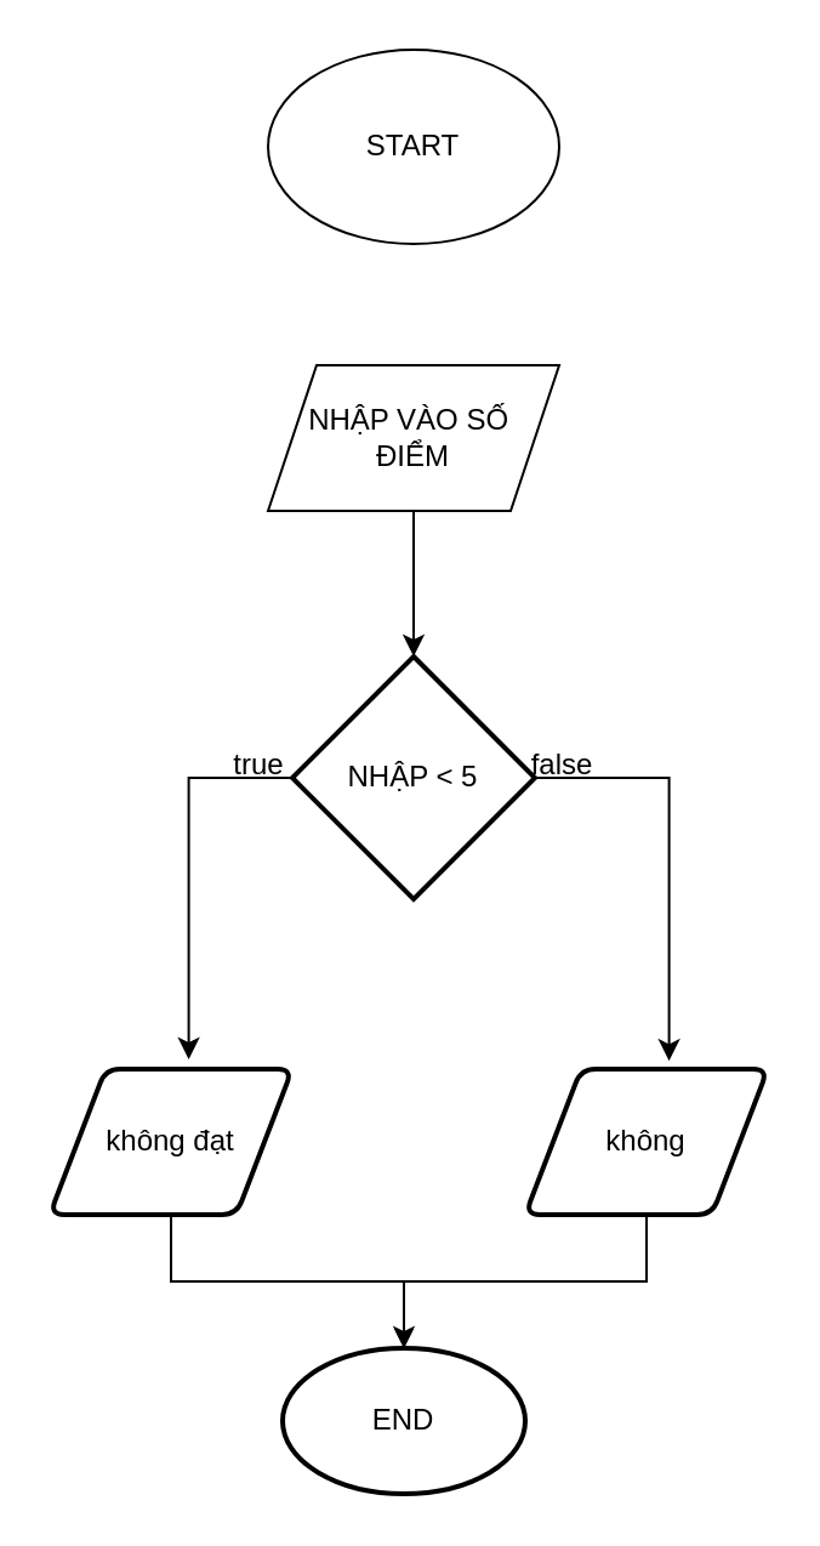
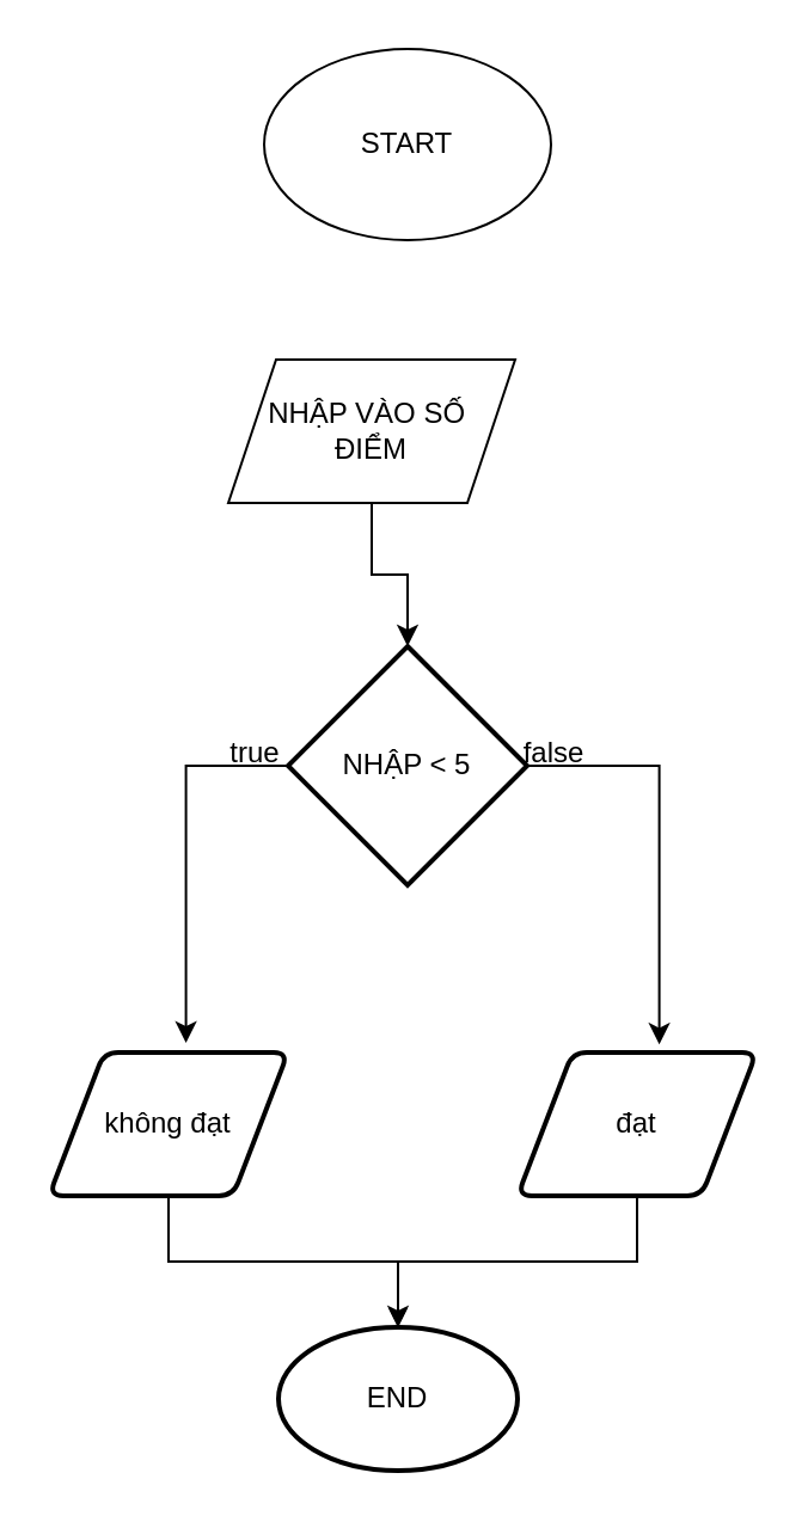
  <mxCell id="0" />
  <mxCell id="1" parent="0" />
  <mxCell id="2" value="START" style="ellipse;whiteSpace=wrap;html=1;" vertex="1" parent="1"><mxGeometry x="110" y="20" width="120" height="80" as="geometry" /></mxCell>
- <mxCell id="3" value="NHẬP VÀO SỐ&amp;nbsp;&lt;div class=&quot;custom-cursor-default-hover&quot;&gt;ĐIỂM&lt;/div&gt;" style="shape=parallelogram;perimeter=parallelogramPerimeter;whiteSpace=wrap;html=1;fixedSize=1;" vertex="1" parent="1"><mxGeometry x="110" y="150" width="120" height="60" as="geometry" /></mxCell>
+ <mxCell id="3" value="NHẬP VÀO SỐ&amp;nbsp;&lt;div class=&quot;custom-cursor-default-hover&quot;&gt;ĐIỂM&lt;/div&gt;" style="shape=parallelogram;perimeter=parallelogramPerimeter;whiteSpace=wrap;html=1;fixedSize=1;" vertex="1" parent="1"><mxGeometry x="95" y="150" width="120" height="60" as="geometry" /></mxCell>
  <mxCell id="4" value="NHẬP &amp;lt; 5" style="strokeWidth=2;html=1;shape=mxgraph.flowchart.decision;whiteSpace=wrap;" vertex="1" parent="1"><mxGeometry x="120" y="270" width="100" height="100" as="geometry" /></mxCell>
  <mxCell id="5" value="không đạt" style="shape=parallelogram;html=1;strokeWidth=2;perimeter=parallelogramPerimeter;whiteSpace=wrap;rounded=1;arcSize=12;size=0.23;" vertex="1" parent="1"><mxGeometry x="20" y="440" width="100" height="60" as="geometry" /></mxCell>
- <mxCell id="6" value="không" style="shape=parallelogram;html=1;strokeWidth=2;perimeter=parallelogramPerimeter;whiteSpace=wrap;rounded=1;arcSize=12;size=0.23;" vertex="1" parent="1"><mxGeometry x="216" y="440" width="100" height="60" as="geometry" /></mxCell>
+ <mxCell id="6" value="đạt" style="shape=parallelogram;html=1;strokeWidth=2;perimeter=parallelogramPerimeter;whiteSpace=wrap;rounded=1;arcSize=12;size=0.23;" vertex="1" parent="1"><mxGeometry x="216" y="440" width="100" height="60" as="geometry" /></mxCell>
  <mxCell id="7" style="edgeStyle=orthogonalEdgeStyle;rounded=0;orthogonalLoop=1;jettySize=auto;html=1;entryX=0.573;entryY=-0.067;entryDx=0;entryDy=0;entryPerimeter=0;" edge="1" parent="1" source="4" target="5"><mxGeometry relative="1" as="geometry"><Array as="points"><mxPoint x="77" y="320" /></Array></mxGeometry></mxCell>
  <mxCell id="8" style="edgeStyle=orthogonalEdgeStyle;rounded=0;orthogonalLoop=1;jettySize=auto;html=1;entryX=0.593;entryY=-0.056;entryDx=0;entryDy=0;entryPerimeter=0;" edge="1" parent="1" source="4" target="6"><mxGeometry relative="1" as="geometry"><Array as="points"><mxPoint x="275" y="320" /></Array></mxGeometry></mxCell>
  <mxCell id="9" value="true" style="text;html=1;align=center;verticalAlign=middle;resizable=0;points=[];autosize=1;strokeColor=none;fillColor=none;" vertex="1" parent="1"><mxGeometry x="86" y="300" width="40" height="30" as="geometry" /></mxCell>
  <mxCell id="10" value="false" style="text;html=1;align=center;verticalAlign=middle;resizable=0;points=[];autosize=1;strokeColor=none;fillColor=none;" vertex="1" parent="1"><mxGeometry x="206" y="300" width="50" height="30" as="geometry" /></mxCell>
  <mxCell id="11" value="END" style="strokeWidth=2;html=1;shape=mxgraph.flowchart.start_1;whiteSpace=wrap;" vertex="1" parent="1"><mxGeometry x="116" y="555" width="100" height="60" as="geometry" /></mxCell>
  <mxCell id="12" style="edgeStyle=orthogonalEdgeStyle;rounded=0;orthogonalLoop=1;jettySize=auto;html=1;entryX=0.5;entryY=0;entryDx=0;entryDy=0;entryPerimeter=0;" edge="1" parent="1" source="5" target="11"><mxGeometry relative="1" as="geometry" /></mxCell>
  <mxCell id="13" style="edgeStyle=orthogonalEdgeStyle;rounded=0;orthogonalLoop=1;jettySize=auto;html=1;entryX=0.5;entryY=0;entryDx=0;entryDy=0;entryPerimeter=0;endArrow=open;" edge="1" parent="1" source="6" target="11"><mxGeometry relative="1" as="geometry" /></mxCell>
  <mxCell id="14" style="edgeStyle=orthogonalEdgeStyle;rounded=0;orthogonalLoop=1;jettySize=auto;html=1;entryX=0.5;entryY=0;entryDx=0;entryDy=0;entryPerimeter=0;" edge="1" parent="1" source="3" target="4"><mxGeometry relative="1" as="geometry" /></mxCell>
